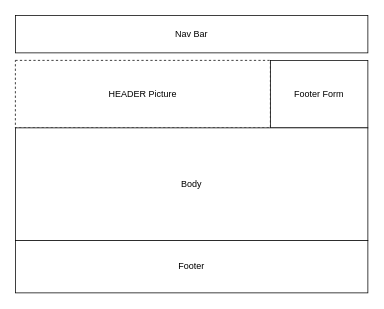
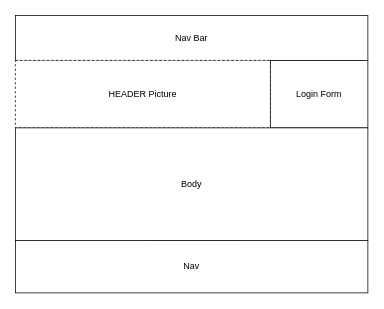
  <mxCell id="0" />
  <mxCell id="1" parent="0" />
- <mxCell id="2" value="Nav Bar" style="rounded=0;whiteSpace=wrap;html=1;" vertex="1" parent="1"><mxGeometry x="20" y="20" width="470" height="50" as="geometry" /></mxCell>
+ <mxCell id="2" value="Nav Bar" style="rounded=0;whiteSpace=wrap;html=1;" vertex="1" parent="1"><mxGeometry x="20" y="20" width="470" height="60" as="geometry" /></mxCell>
  <mxCell id="3" value="HEADER Picture" style="rounded=0;whiteSpace=wrap;html=1;dashed=1;" vertex="1" parent="1"><mxGeometry x="20" y="80" width="340" height="90" as="geometry" /></mxCell>
- <mxCell id="4" value="Footer Form" style="rounded=0;whiteSpace=wrap;html=1;" vertex="1" parent="1"><mxGeometry x="360" y="80" width="130" height="90" as="geometry" /></mxCell>
+ <mxCell id="4" value="Login Form" style="rounded=0;whiteSpace=wrap;html=1;" vertex="1" parent="1"><mxGeometry x="360" y="80" width="130" height="90" as="geometry" /></mxCell>
  <mxCell id="5" value="" style="rounded=0;whiteSpace=wrap;html=1;" vertex="1" parent="1"><mxGeometry x="200" y="260" width="120" height="60" as="geometry" /></mxCell>
  <mxCell id="6" value="Body" style="rounded=0;whiteSpace=wrap;html=1;" vertex="1" parent="1"><mxGeometry x="20" y="170" width="470" height="150" as="geometry" /></mxCell>
- <mxCell id="7" value="Footer" style="rounded=0;whiteSpace=wrap;html=1;" vertex="1" parent="1"><mxGeometry x="20" y="320" width="470" height="70" as="geometry" /></mxCell>
+ <mxCell id="7" value="Nav" style="rounded=0;whiteSpace=wrap;html=1;" vertex="1" parent="1"><mxGeometry x="20" y="320" width="470" height="70" as="geometry" /></mxCell>
